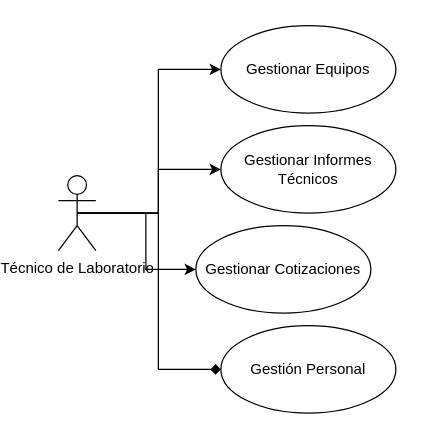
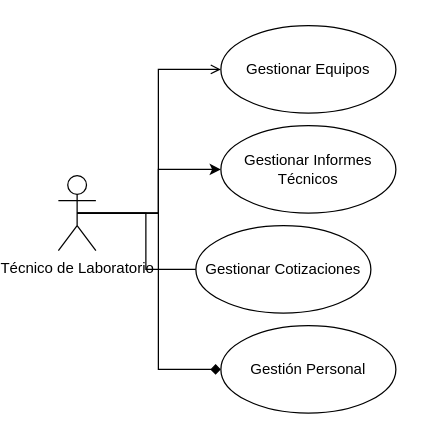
  <mxCell id="0" />
  <mxCell id="1" parent="0" />
- <mxCell id="2" style="edgeStyle=orthogonalEdgeStyle;rounded=0;orthogonalLoop=1;jettySize=auto;html=1;exitX=0.5;exitY=0.5;exitDx=0;exitDy=0;exitPerimeter=0;entryX=0;entryY=0.5;entryDx=0;entryDy=0;" edge="1" parent="1" source="6" target="7"><mxGeometry relative="1" as="geometry" /></mxCell>
+ <mxCell id="2" style="edgeStyle=orthogonalEdgeStyle;rounded=0;orthogonalLoop=1;jettySize=auto;html=1;exitX=0.5;exitY=0.5;exitDx=0;exitDy=0;exitPerimeter=0;entryX=0;entryY=0.5;entryDx=0;entryDy=0;endArrow=open;" edge="1" parent="1" source="6" target="7"><mxGeometry relative="1" as="geometry" /></mxCell>
  <mxCell id="3" style="edgeStyle=orthogonalEdgeStyle;rounded=0;orthogonalLoop=1;jettySize=auto;html=1;exitX=0.5;exitY=0.5;exitDx=0;exitDy=0;exitPerimeter=0;" edge="1" parent="1" source="6" target="8"><mxGeometry relative="1" as="geometry" /></mxCell>
- <mxCell id="4" style="edgeStyle=orthogonalEdgeStyle;rounded=0;orthogonalLoop=1;jettySize=auto;html=1;exitX=0.5;exitY=0.5;exitDx=0;exitDy=0;exitPerimeter=0;" edge="1" parent="1" source="6" target="9"><mxGeometry relative="1" as="geometry" /></mxCell>
+ <mxCell id="4" style="edgeStyle=orthogonalEdgeStyle;rounded=0;orthogonalLoop=1;jettySize=auto;html=1;exitX=0.5;exitY=0.5;exitDx=0;exitDy=0;exitPerimeter=0;endArrow=none;" edge="1" parent="1" source="6" target="9"><mxGeometry relative="1" as="geometry" /></mxCell>
  <mxCell id="5" style="edgeStyle=orthogonalEdgeStyle;rounded=0;orthogonalLoop=1;jettySize=auto;html=1;exitX=0.5;exitY=0.5;exitDx=0;exitDy=0;exitPerimeter=0;entryX=0;entryY=0.5;entryDx=0;entryDy=0;endArrow=diamond;" edge="1" parent="1" source="6" target="10"><mxGeometry relative="1" as="geometry" /></mxCell>
  <mxCell id="6" value="Técnico de Laboratorio" style="shape=umlActor;verticalLabelPosition=bottom;verticalAlign=top;html=1;" vertex="1" parent="1"><mxGeometry x="20" y="140" width="30" height="60" as="geometry" /></mxCell>
  <mxCell id="7" value="Gestionar Equipos" style="ellipse;whiteSpace=wrap;html=1;" vertex="1" parent="1"><mxGeometry x="150" y="20" width="140" height="70" as="geometry" /></mxCell>
  <mxCell id="8" value="Gestionar Informes Técnicos" style="ellipse;whiteSpace=wrap;html=1;" vertex="1" parent="1"><mxGeometry x="150" y="100" width="140" height="70" as="geometry" /></mxCell>
  <mxCell id="9" value="Gestionar Cotizaciones" style="ellipse;whiteSpace=wrap;html=1;" vertex="1" parent="1"><mxGeometry x="130" y="180" width="140" height="70" as="geometry" /></mxCell>
  <mxCell id="10" value="Gestión Personal" style="ellipse;whiteSpace=wrap;html=1;" vertex="1" parent="1"><mxGeometry x="150" y="260" width="140" height="70" as="geometry" /></mxCell>
